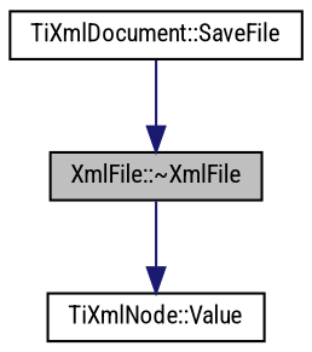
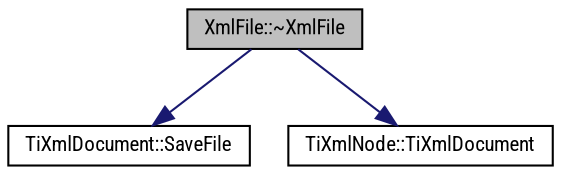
  digraph {
    fontname="Roboto Condensed"
    rankdir=TB
    node [color=black fillcolor=white fontname="Roboto Condensed" fontsize=10 shape=record style=filled]
    edge [color=midnightblue fontname="Roboto Condensed" fontsize=10 labelfontname=Helvetica labelfontsize=10 style=solid]
    n1 [fillcolor=grey75 fontcolor=black height=0.2 label="XmlFile::~XmlFile" width=0.4]
    n2 [height=0.2 label="TiXmlDocument::SaveFile" width=0.4]
-   n3 [height=0.2 label="TiXmlNode::Value" width=0.4]
-   n2 -> n1
+   n3 [height=0.2 label="TiXmlNode::TiXmlDocument" width=0.4]
+   n1 -> n2
    n1 -> n3
  }
